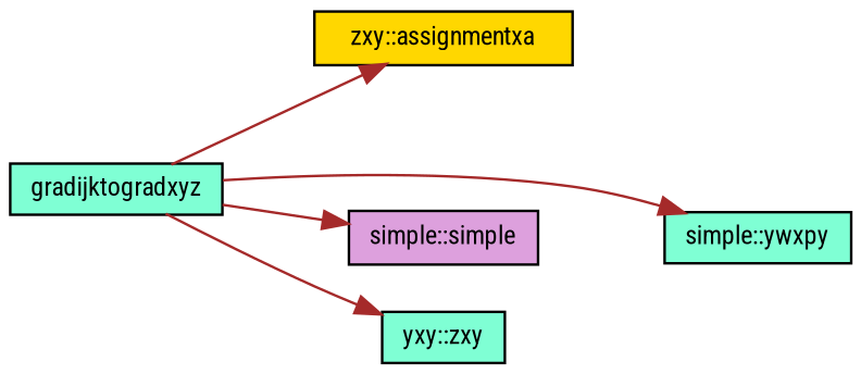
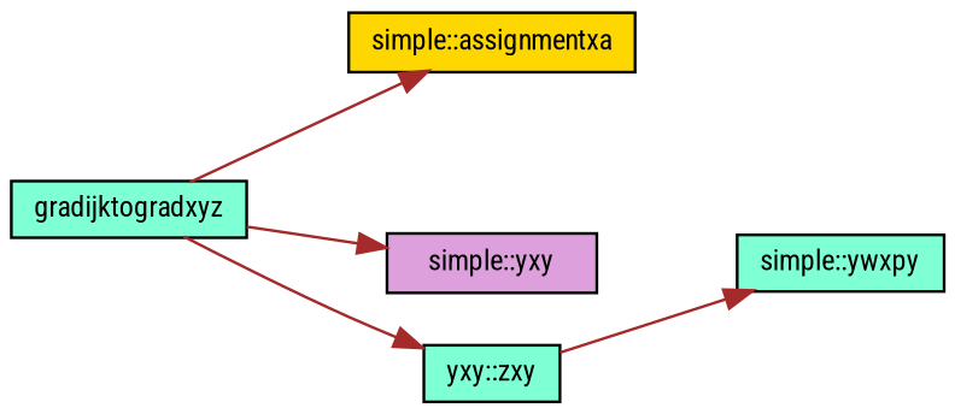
  digraph {
    fontname="Roboto Condensed"
    rankdir=LR
    node [color=black fillcolor=aquamarine fontname="Roboto Condensed" fontsize=10 shape=record style=filled]
    edge [color=brown fontname="Roboto Condensed" fontsize=10 labelfontname=Helvetica labelfontsize=10 style=solid]
    n1 [fontcolor=black height=0.2 label=gradijktogradxyz width=0.4]
-   n2 [fillcolor=gold height=0.2 label="zxy::assignmentxa" width=0.4]
+   n2 [fillcolor=gold height=0.2 label="simple::assignmentxa" width=0.4]
    n3 [height=0.2 label="simple::ywxpy" width=0.4]
-   n4 [fillcolor=plum height=0.2 label="simple::simple" width=0.4]
+   n4 [fillcolor=plum height=0.2 label="simple::yxy" width=0.4]
    n5 [height=0.2 label="yxy::zxy" width=0.4]
    n1 -> n2
-   n1 -> n3
+   n5 -> n3
    n1 -> n4
    n1 -> n5
  }
